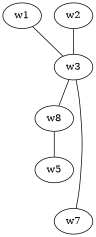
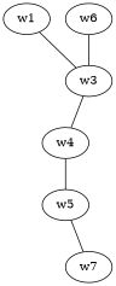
  graph {
    edge [weight=1]
    w1
    w3
-   w2
-   w4 [label=w8]
+   w2 [label=w6]
+   w4
    w5
    n6 [label=w7]
    w1 -- w3
    w3 -- w4
    w2 -- w3 [weight=3]
    w4 -- w5 [weight=3]
-   w3 -- n6
+   w5 -- n6
  }
